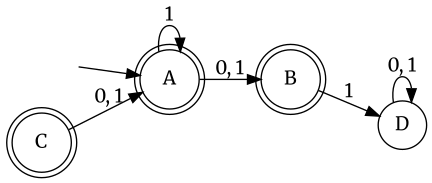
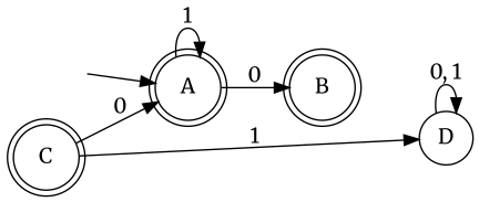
  digraph {
    fontname=Merriweather
    rankdir=LR
    node [fontname=Merriweather shape=doublecircle]
    edge [fontname=Merriweather]
    "" [shape=none]
    A
    B
    C
    D [shape=circle]
    "" -> A
    A -> A [label=1]
-   A -> B [label="0, 1"]
-   C -> A [label="0, 1"]
-   B -> D [label=1]
+   A -> B [label=0]
+   C -> A [label=0]
+   C -> D [label=1]
    D -> D [label="0, 1"]
  }
